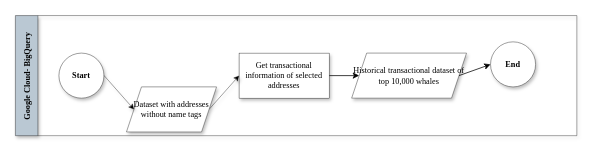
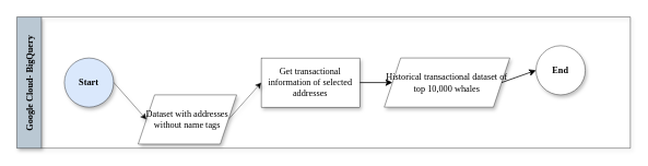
  <mxCell id="0" />
  <mxCell id="1" parent="0" />
  <mxCell id="2" value="Google Cloud- BigQuery" style="swimlane;horizontal=0;fillColor=#bac8d3;strokeColor=#000000;startSize=30;fontSize=11;fontFamily=Times New Roman;strokeWidth=0.5;sketch=0;shadow=1;" parent="1" vertex="1"><mxGeometry x="20" y="20" width="748" height="160" as="geometry" /></mxCell>
  <mxCell id="3" style="edgeStyle=none;html=1;exitX=1;exitY=0.5;exitDx=0;exitDy=0;entryX=0;entryY=0.5;entryDx=0;entryDy=0;" parent="2" source="4" target="10" edge="1"><mxGeometry relative="1" as="geometry"><mxPoint x="448" y="80" as="targetPoint" /></mxGeometry></mxCell>
  <mxCell id="4" value="Get transactional information of selected addresses" style="rounded=0;whiteSpace=wrap;html=1;fontSize=11;fontFamily=Times New Roman;strokeWidth=0.5;strokeColor=#000000;sketch=0;shadow=1;" parent="2" vertex="1"><mxGeometry x="298" y="50" width="120" height="60" as="geometry" /></mxCell>
  <mxCell id="5" style="edgeStyle=none;html=1;exitX=1;exitY=0.5;exitDx=0;exitDy=0;entryX=0;entryY=0.5;entryDx=0;entryDy=0;fontSize=11;fontFamily=Times New Roman;strokeWidth=0.5;strokeColor=#000000;sketch=0;shadow=1;" parent="2" source="6" target="4" edge="1"><mxGeometry relative="1" as="geometry" /></mxCell>
  <mxCell id="6" value="Dataset with addresses without name tags" style="shape=parallelogram;perimeter=parallelogramPerimeter;whiteSpace=wrap;html=1;fixedSize=1;rounded=0;fontSize=11;fontFamily=Times New Roman;strokeWidth=0.5;strokeColor=#000000;sketch=0;shadow=1;" parent="2" vertex="1"><mxGeometry x="148" y="95" width="120" height="60" as="geometry" /></mxCell>
- <mxCell id="7" value="Start" style="ellipse;whiteSpace=wrap;html=1;aspect=fixed;fontSize=11;fontStyle=1;fontFamily=Times New Roman;strokeWidth=0.5;strokeColor=#000000;sketch=0;shadow=1;" parent="2" vertex="1"><mxGeometry x="58" y="50" width="60" height="60" as="geometry" /></mxCell>
+ <mxCell id="7" value="Start" style="ellipse;whiteSpace=wrap;html=1;aspect=fixed;fontSize=11;fontStyle=1;fontFamily=Times New Roman;strokeWidth=0.5;strokeColor=#000000;sketch=0;shadow=1;fillColor=#dae8fc;" parent="2" vertex="1"><mxGeometry x="58" y="50" width="60" height="60" as="geometry" /></mxCell>
  <mxCell id="8" style="edgeStyle=none;html=1;exitX=1;exitY=0.5;exitDx=0;exitDy=0;entryX=0;entryY=0.5;entryDx=0;entryDy=0;fontSize=11;fontFamily=Times New Roman;strokeWidth=0.5;strokeColor=#000000;sketch=0;shadow=1;" parent="2" target="6" edge="1"><mxGeometry relative="1" as="geometry"><mxPoint x="118" y="79.73" as="sourcePoint" /><mxPoint x="158" y="79.73" as="targetPoint" /></mxGeometry></mxCell>
  <mxCell id="9" value="End" style="ellipse;whiteSpace=wrap;html=1;fontSize=11;fontFamily=Times New Roman;strokeColor=#000000;rounded=0;sketch=0;spacing=2;labelBorderColor=none;labelBackgroundColor=none;fontStyle=1;strokeWidth=0.5;shadow=1;" parent="2" vertex="1"><mxGeometry x="633" y="35" width="60" height="60" as="geometry" /></mxCell>
  <mxCell id="10" value="Historical transactional dataset of top 10,000 whales" style="shape=parallelogram;perimeter=parallelogramPerimeter;whiteSpace=wrap;html=1;fixedSize=1;rounded=0;sketch=0;fontSize=11;fontFamily=Times New Roman;strokeWidth=0.5;strokeColor=#000000;shadow=1;" vertex="1" parent="2"><mxGeometry x="448" y="50" width="153" height="60" as="geometry" /></mxCell>
  <mxCell id="11" style="edgeStyle=none;html=1;exitX=1;exitY=0.5;exitDx=0;exitDy=0;entryX=0;entryY=0.5;entryDx=0;entryDy=0;" edge="1" parent="2" source="10" target="9"><mxGeometry relative="1" as="geometry"><mxPoint x="428" y="90" as="sourcePoint" /><mxPoint x="460" y="90" as="targetPoint" /></mxGeometry></mxCell>
